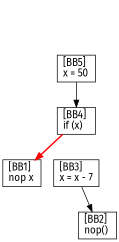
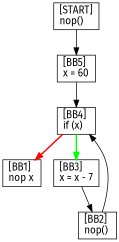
  digraph {
    fontname="Fira Sans"
    node [fontname="Fira Sans" shape=box]
    edge [fontname="Fira Sans"]
    n1 [label="[BB1]\lnop x\l"]
-   n3 [label="[BB5]\lx = 50\l"]
+   n2 [label="[START]\lnop()\l"]
+   n3 [label="[BB5]\lx = 60\l"]
    n4 [label="[BB4]\lif (x)\l"]
    n5 [label="[BB2]\lnop()\l"]
    n6 [label="[BB3]\lx = x - 7\l"]
+   n2 -> n3
    n3 -> n4
    n4 -> n1 [color=red penwidth=2]
+   n4 -> n6 [color=green penwidth=2]
+   n5 -> n4
    n6 -> n5
  }
